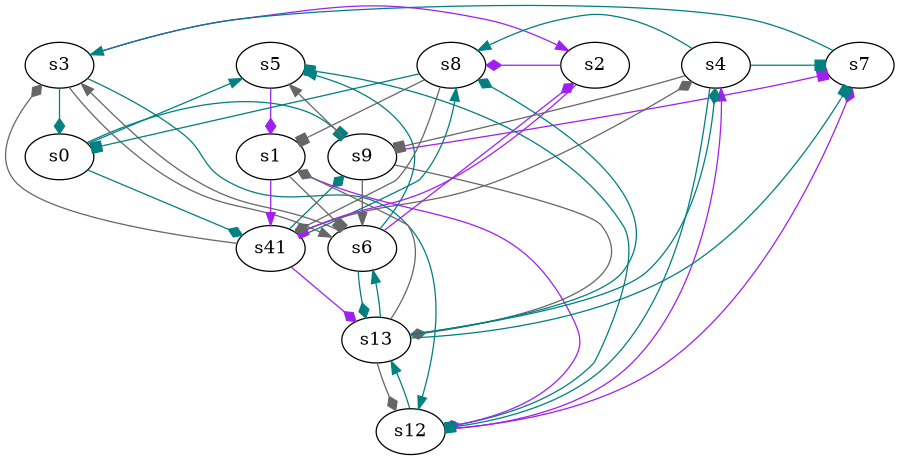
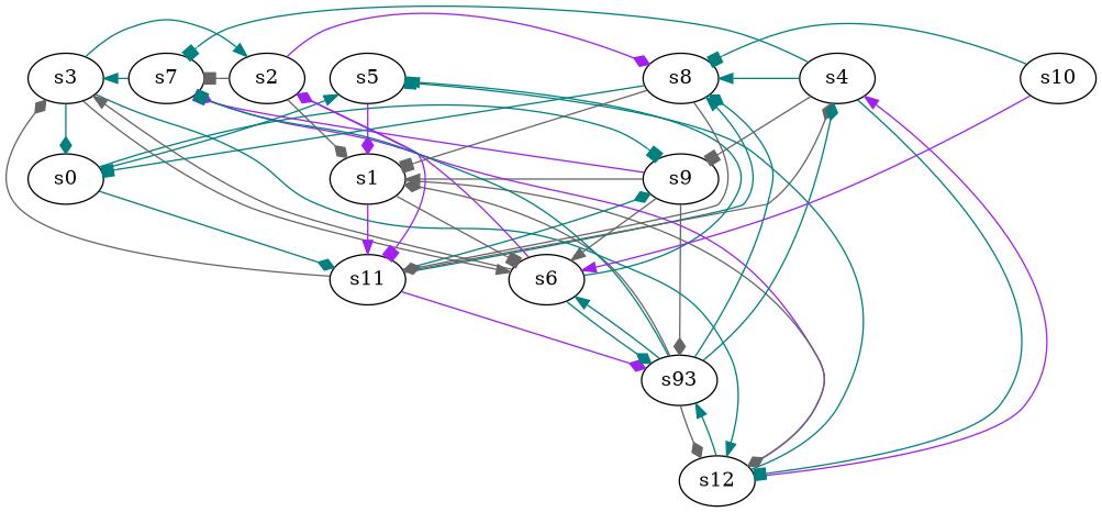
  digraph {
    node [player=1]
    edge [arrowhead=diamond color=teal]
    s0
    s5
    s9
-   s11 [player=0 label=s41]
+   s11 [player=0]
    s3 [player=0]
    s6
    s12 [player=0]
    s2
    s1
    s7 [player=0]
-   s13
+   s13 [label=s93]
    s8
    s4
+   s10
    s0 -> s5 [arrowhead=normal constraint="time % 3 == 2 || time % 4 == 3"]
    s0 -> s9 [arrowhead=box constraint="time % 7 == 2"]
    s0 -> s11 [constraint="time == 0 || time == 6 || time == 21"]
    s5 -> s1 [color=purple]
-   s9 -> s5 [arrowhead=normal color=gray40 constraint="time % 5 == 0 || time % 5 == 1"]
+   s9 -> s1 [arrowhead=normal color=gray40 constraint="time % 5 == 0 || time % 5 == 1"]
    s9 -> s6 [arrowhead=normal color=gray40]
    s9 -> s7 [arrowhead=box color=purple constraint="time % 5 == 1"]
    s9 -> s13 [color=gray40 constraint="time % 6 == 4"]
    s11 -> s9 [constraint="time % 2 == 0"]
    s11 -> s3 [color=gray40 constraint="time % 5 == 3 || time % 5 == 1"]
    s11 -> s13 [color=purple constraint="time % 2 == 1 && time % 5 == 4"]
    s11 -> s8 [arrowhead=normal constraint="time % 2 == 0 || time % 5 == 1"]
    s11 -> s4 [color=gray40 constraint="time % 4 == 2 || time % 5 == 2"]
    s3 -> s0
    s3 -> s6 [arrowhead=normal color=gray40 constraint="time % 5 == 1 || time % 2 == 1"]
    s3 -> s12 [arrowhead=normal constraint="!(time % 4 == 2)"]
-   s3 -> s2 [arrowhead=normal color=purple constraint="!(time % 4 == 0)"]
+   s3 -> s2 [arrowhead=normal constraint="!(time % 4 == 0)"]
    s6 -> s5 [arrowhead=normal constraint="time % 4 == 1 || time % 4 == 1"]
    s6 -> s3 [arrowhead=normal color=gray40 constraint="time % 2 == 0"]
    s6 -> s2 [color=purple constraint="time % 3 == 0 && time % 5 == 0"]
    s6 -> s13
    s12 -> s5 [arrowhead=box constraint="time == 0 || time == 8"]
    s12 -> s7 [color=purple constraint="time % 2 == 1 || time % 3 == 2"]
    s12 -> s13 [arrowhead=normal constraint="time == 3"]
    s12 -> s4 [arrowhead=normal color=purple constraint="time % 8 == 5"]
    s2 -> s11 [arrowhead=box color=purple constraint="time == 9"]
+   s2 -> s1 [color=gray40 constraint="time % 4 == 0 || time % 2 == 0"]
+   s2 -> s7 [arrowhead=box color=gray40 constraint="time % 4 == 3"]
    s2 -> s8 [color=purple constraint="time % 5 == 3 || time % 5 == 1"]
    s1 -> s11 [arrowhead=normal color=purple]
    s1 -> s6 [arrowhead=box color=gray40]
-   s1 -> s12 [color=purple constraint="time % 4 == 3 || time % 4 == 1"]
+   s1 -> s12 [color=gray40 constraint="time % 4 == 3 || time % 4 == 1"]
    s7 -> s3 [arrowhead=normal constraint="time % 4 == 3"]
    s13 -> s6 [arrowhead=normal constraint="!(time % 2 == 0)"]
    s13 -> s12 [color=gray40]
    s13 -> s1 [color=gray40 constraint="time == 0 || time == 3 || time == 6 || time == 7"]
    s13 -> s7 [arrowhead=box constraint="time % 3 == 0 || time % 2 == 1"]
    s13 -> s8 [constraint="time == 7 || time == 8 || time == 9 || time == 10 || time == 19"]
    s13 -> s4 [constraint="time % 7 == 6"]
    s8 -> s0 [arrowhead=box constraint="time % 5 == 1"]
    s8 -> s11 [color=gray40 constraint="time == 5 || time == 6 || time == 8 || time == 11"]
    s8 -> s1 [arrowhead=box color=gray40 constraint="!(time % 5 == 2)"]
    s4 -> s9 [arrowhead=box color=gray40]
    s4 -> s12 [arrowhead=box]
    s4 -> s7 [arrowhead=box constraint="time % 4 == 3 && time % 5 == 3"]
    s4 -> s8 [arrowhead=normal constraint="time == 6 || time == 12 || time == 13 || time == 14 || time == 22"]
+   s10 -> s6 [arrowhead=normal color=purple constraint="!(time % 5 == 0)"]
+   s10 -> s8 [arrowhead=box constraint="time % 4 == 0"]
  }
